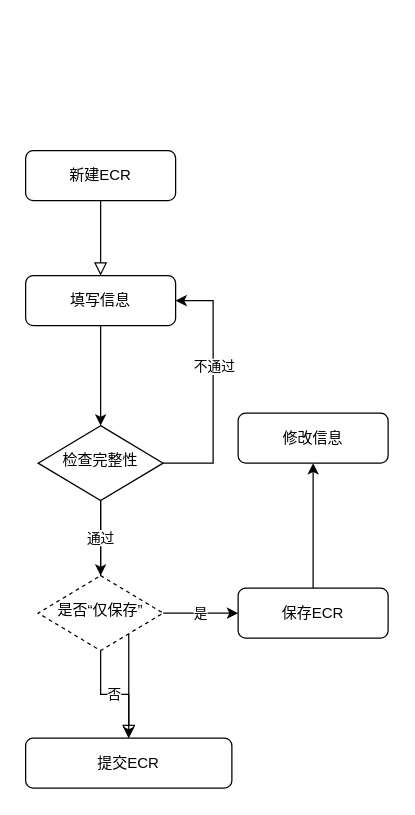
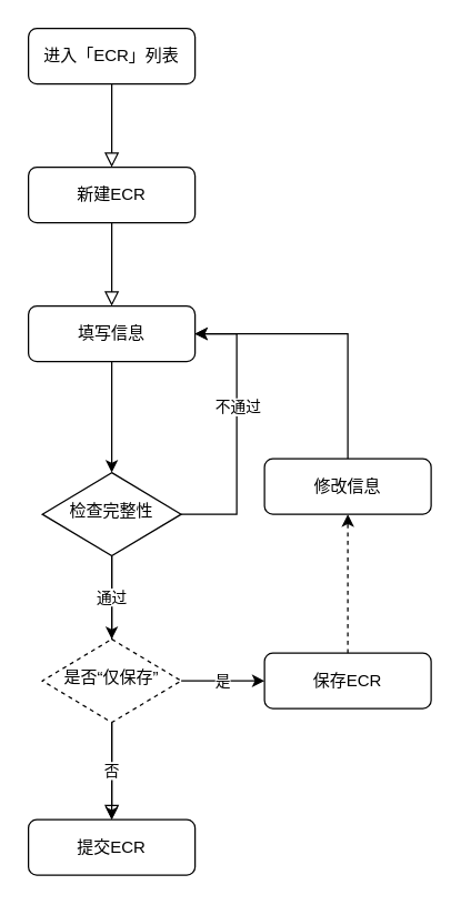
  <mxCell id="0" />
  <mxCell id="1" parent="0" />
+ <mxCell id="2" value="" style="rounded=0;html=1;jettySize=auto;orthogonalLoop=1;fontSize=11;endArrow=block;endFill=0;endSize=8;strokeWidth=1;shadow=0;labelBackgroundColor=none;edgeStyle=orthogonalEdgeStyle;entryX=0.5;entryY=0;entryDx=0;entryDy=0;" parent="1" source="3" target="19" edge="1"><mxGeometry relative="1" as="geometry"><mxPoint x="80" y="110" as="targetPoint" /></mxGeometry></mxCell>
+ <mxCell id="3" value="进入「ECR」列表" style="rounded=1;whiteSpace=wrap;html=1;fontSize=12;glass=0;strokeWidth=1;shadow=0;" parent="1" vertex="1"><mxGeometry x="20" y="20" width="120" height="40" as="geometry" /></mxCell>
  <mxCell id="4" value="" style="rounded=0;html=1;jettySize=auto;orthogonalLoop=1;fontSize=11;endArrow=block;endFill=0;endSize=8;strokeWidth=1;shadow=0;labelBackgroundColor=none;edgeStyle=orthogonalEdgeStyle;exitX=0.5;exitY=1;exitDx=0;exitDy=0;entryX=0.5;entryY=0;entryDx=0;entryDy=0;" parent="1" source="19" target="20" edge="1"><mxGeometry y="20" relative="1" as="geometry"><mxPoint as="offset" /><mxPoint x="80" y="170" as="sourcePoint" /><mxPoint x="80" y="220" as="targetPoint" /></mxGeometry></mxCell>
  <mxCell id="5" value="" style="rounded=0;html=1;jettySize=auto;orthogonalLoop=1;fontSize=11;endArrow=block;endFill=0;endSize=8;strokeWidth=1;shadow=0;labelBackgroundColor=none;edgeStyle=orthogonalEdgeStyle;exitX=0.5;exitY=1;exitDx=0;exitDy=0;" parent="1" source="12" target="7" edge="1"><mxGeometry x="-0.334" y="30" relative="1" as="geometry"><mxPoint as="offset" /></mxGeometry></mxCell>
  <mxCell id="6" style="edgeStyle=orthogonalEdgeStyle;rounded=0;orthogonalLoop=1;jettySize=auto;html=1;entryX=0.5;entryY=0;entryDx=0;entryDy=0;exitX=0.5;exitY=1;exitDx=0;exitDy=0;" parent="1" source="20" target="12" edge="1"><mxGeometry relative="1" as="geometry"><mxPoint x="80" y="280" as="sourcePoint" /></mxGeometry></mxCell>
- <mxCell id="7" value="提交ECR" style="rounded=1;whiteSpace=wrap;html=1;fontSize=12;glass=0;strokeWidth=1;shadow=0;" parent="1" vertex="1"><mxGeometry x="20" y="590" width="165" height="40" as="geometry" /></mxCell>
+ <mxCell id="7" value="提交ECR" style="rounded=1;whiteSpace=wrap;html=1;fontSize=12;glass=0;strokeWidth=1;shadow=0;" parent="1" vertex="1"><mxGeometry x="20" y="590" width="120" height="40" as="geometry" /></mxCell>
  <mxCell id="8" style="edgeStyle=orthogonalEdgeStyle;rounded=0;orthogonalLoop=1;jettySize=auto;html=1;entryX=1;entryY=0.5;entryDx=0;entryDy=0;exitX=1;exitY=0.5;exitDx=0;exitDy=0;" parent="1" source="12" target="20" edge="1"><mxGeometry relative="1" as="geometry"><mxPoint x="130" y="250" as="targetPoint" /><Array as="points"><mxPoint x="170" y="370" /><mxPoint x="170" y="240" /></Array></mxGeometry></mxCell>
  <mxCell id="9" value="不通过" style="edgeLabel;html=1;align=center;verticalAlign=middle;resizable=0;points=[];" parent="8" vertex="1" connectable="0"><mxGeometry relative="1" as="geometry"><mxPoint y="-18" as="offset" /></mxGeometry></mxCell>
  <mxCell id="10" value="是" style="edgeStyle=orthogonalEdgeStyle;rounded=0;orthogonalLoop=1;jettySize=auto;html=1;entryX=0;entryY=0.5;entryDx=0;entryDy=0;exitX=1;exitY=0.5;exitDx=0;exitDy=0;" parent="1" source="18" target="15" edge="1"><mxGeometry relative="1" as="geometry" /></mxCell>
  <mxCell id="11" value="否" style="edgeStyle=orthogonalEdgeStyle;rounded=0;orthogonalLoop=1;jettySize=auto;html=1;" parent="1" source="18" target="7" edge="1"><mxGeometry relative="1" as="geometry" /></mxCell>
  <mxCell id="12" value="检查完整性" style="rhombus;whiteSpace=wrap;html=1;shadow=0;fontFamily=Helvetica;fontSize=12;align=center;strokeWidth=1;spacing=6;spacingTop=-4;" parent="1" vertex="1"><mxGeometry x="30" y="340" width="100" height="60" as="geometry" /></mxCell>
- <mxCell id="14" style="edgeStyle=orthogonalEdgeStyle;rounded=0;orthogonalLoop=1;jettySize=auto;html=1;entryX=0.5;entryY=1;entryDx=0;entryDy=0;" parent="1" source="15" edge="1" target="21"><mxGeometry relative="1" as="geometry"><mxPoint x="240" y="370" as="targetPoint" /><Array as="points" /></mxGeometry></mxCell>
+ <mxCell id="13" style="edgeStyle=orthogonalEdgeStyle;rounded=0;orthogonalLoop=1;jettySize=auto;html=1;entryX=1;entryY=0.5;entryDx=0;entryDy=0;exitX=0.5;exitY=0;exitDx=0;exitDy=0;" parent="1" source="21" target="20" edge="1"><mxGeometry relative="1" as="geometry"><mxPoint x="240" y="310" as="sourcePoint" /><mxPoint x="130" y="250" as="targetPoint" /><Array as="points" /></mxGeometry></mxCell>
+ <mxCell id="14" style="edgeStyle=orthogonalEdgeStyle;rounded=0;orthogonalLoop=1;jettySize=auto;html=1;entryX=0.5;entryY=1;entryDx=0;entryDy=0;dashed=1;" parent="1" source="15" edge="1" target="21"><mxGeometry relative="1" as="geometry"><mxPoint x="240" y="370" as="targetPoint" /><Array as="points" /></mxGeometry></mxCell>
  <mxCell id="15" value="保存ECR" style="rounded=1;whiteSpace=wrap;html=1;fontSize=12;glass=0;strokeWidth=1;shadow=0;" parent="1" vertex="1"><mxGeometry x="190" y="470" width="120" height="40" as="geometry" /></mxCell>
  <mxCell id="16" style="edgeStyle=orthogonalEdgeStyle;rounded=0;orthogonalLoop=1;jettySize=auto;html=1;exitX=0.5;exitY=1;exitDx=0;exitDy=0;" parent="1" edge="1"><mxGeometry relative="1" as="geometry"><mxPoint x="80" y="280" as="sourcePoint" /><mxPoint x="80" y="280" as="targetPoint" /></mxGeometry></mxCell>
  <mxCell id="17" value="通过" style="edgeStyle=orthogonalEdgeStyle;rounded=0;orthogonalLoop=1;jettySize=auto;html=1;" parent="1" source="12" target="18" edge="1"><mxGeometry relative="1" as="geometry"><mxPoint x="80" y="400" as="sourcePoint" /><mxPoint x="80" y="504" as="targetPoint" /></mxGeometry></mxCell>
  <mxCell id="18" value="是否“仅保存”" style="rhombus;whiteSpace=wrap;html=1;shadow=0;fontFamily=Helvetica;fontSize=12;align=center;strokeWidth=1;spacing=6;spacingTop=-4;dashed=1;" parent="1" vertex="1"><mxGeometry x="30" y="460" width="100" height="60" as="geometry" /></mxCell>
  <mxCell id="19" value="新建ECR" style="rounded=1;whiteSpace=wrap;html=1;fontSize=12;glass=0;strokeWidth=1;shadow=0;" parent="1" vertex="1"><mxGeometry x="20" y="120" width="120" height="40" as="geometry" /></mxCell>
  <mxCell id="20" value="填写信息" style="rounded=1;whiteSpace=wrap;html=1;fontSize=12;glass=0;strokeWidth=1;shadow=0;" parent="1" vertex="1"><mxGeometry x="20" y="220" width="120" height="40" as="geometry" /></mxCell>
  <mxCell id="21" value="修改信息" style="rounded=1;whiteSpace=wrap;html=1;fontSize=12;glass=0;strokeWidth=1;shadow=0;" parent="1" vertex="1"><mxGeometry x="190" y="330" width="120" height="40" as="geometry" /></mxCell>
